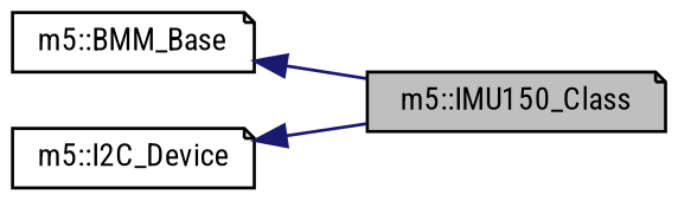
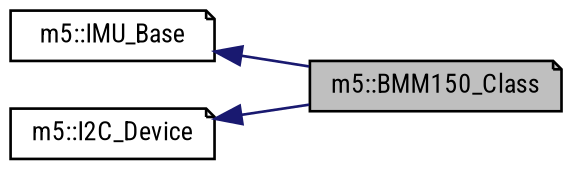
  digraph {
    fontname="Roboto Condensed"
    rankdir=LR
    node [color=black fillcolor=white fontname="Roboto Condensed" fontsize=10 shape=note style=filled]
    edge [color=midnightblue dir=back fontname="Roboto Condensed" fontsize=10 labelfontname=Helvetica labelfontsize=10 style=solid]
-   n1 [fillcolor=grey75 fontcolor=black height=0.2 label="m5::IMU150_Class" width=0.4]
-   n2 [height=0.2 label="m5::BMM_Base" width=0.4]
+   n1 [fillcolor=grey75 fontcolor=black height=0.2 label="m5::BMM150_Class" width=0.4]
+   n2 [height=0.2 label="m5::IMU_Base" width=0.4]
    n3 [height=0.2 label="m5::I2C_Device" width=0.4]
    n2 -> n1
    n3 -> n1
  }
